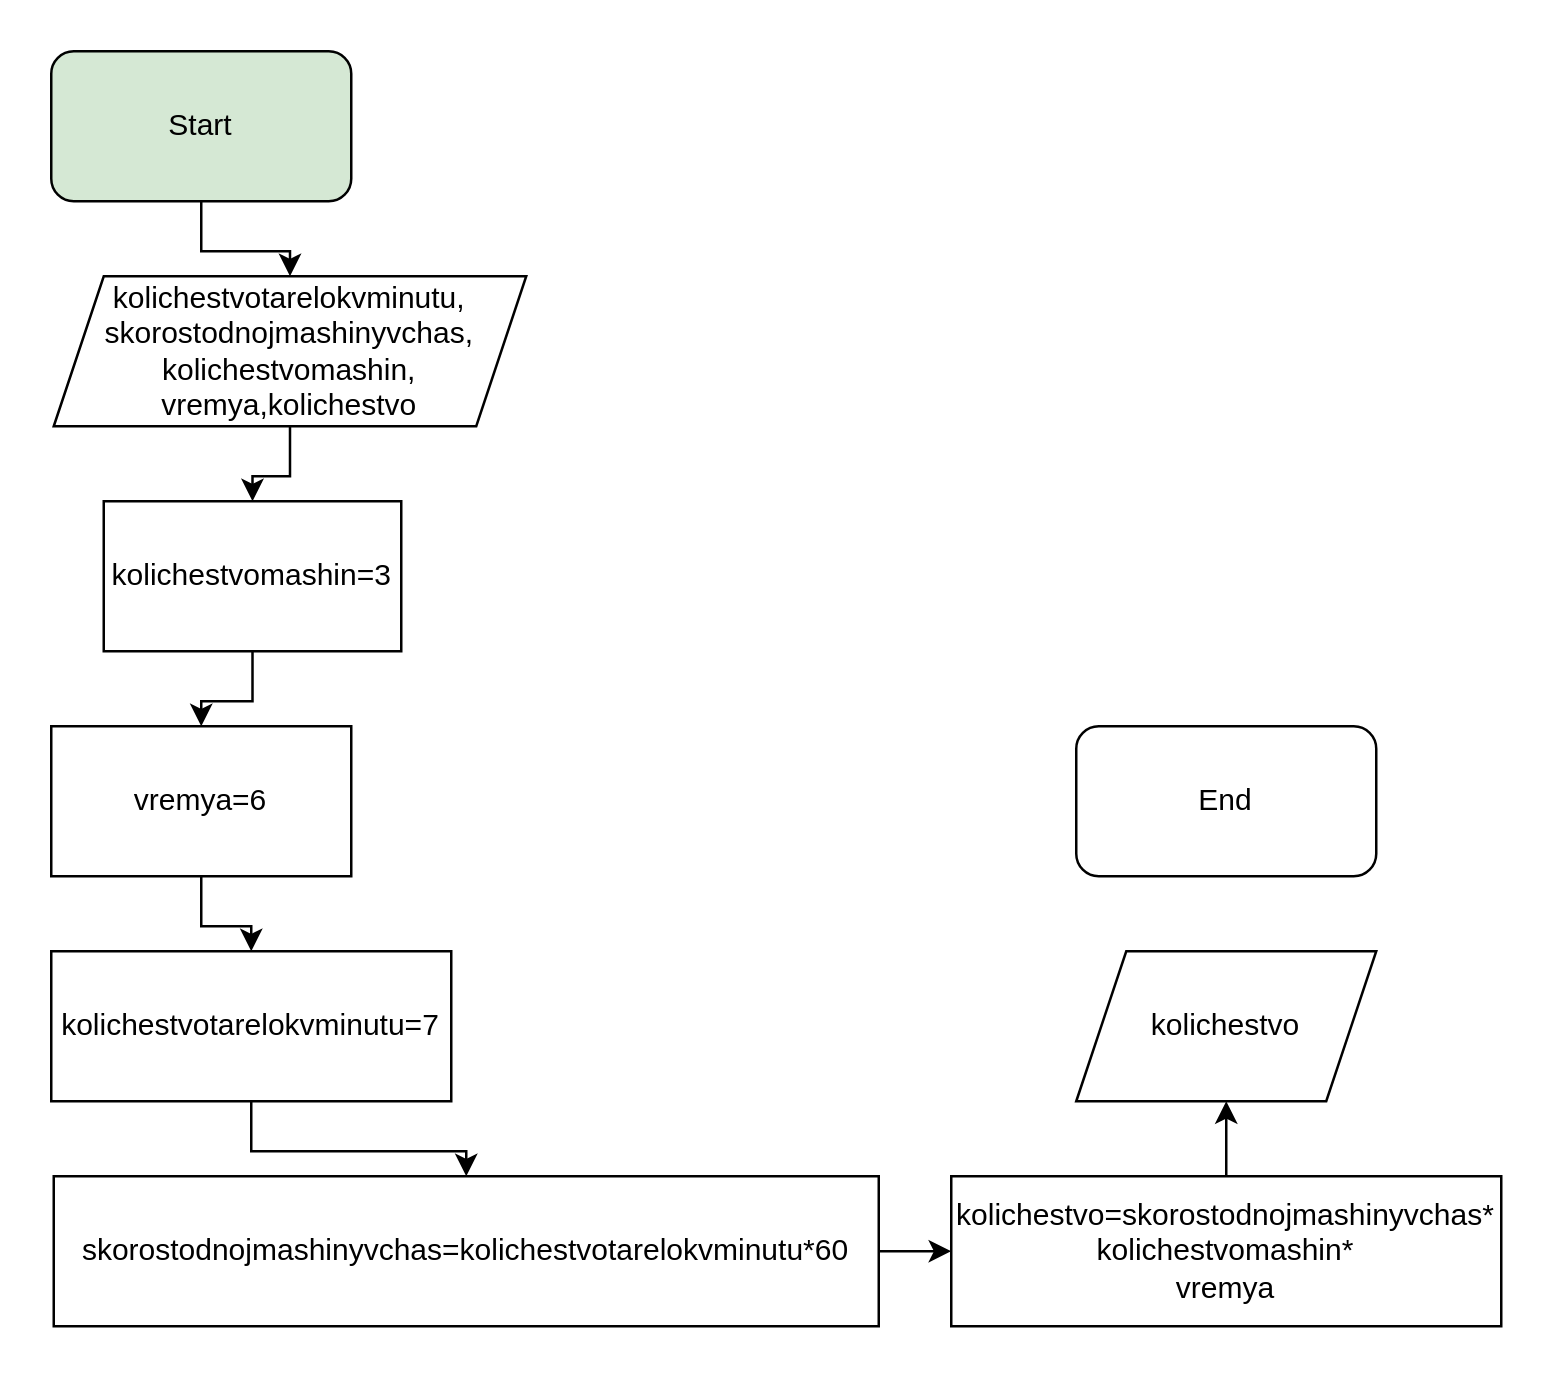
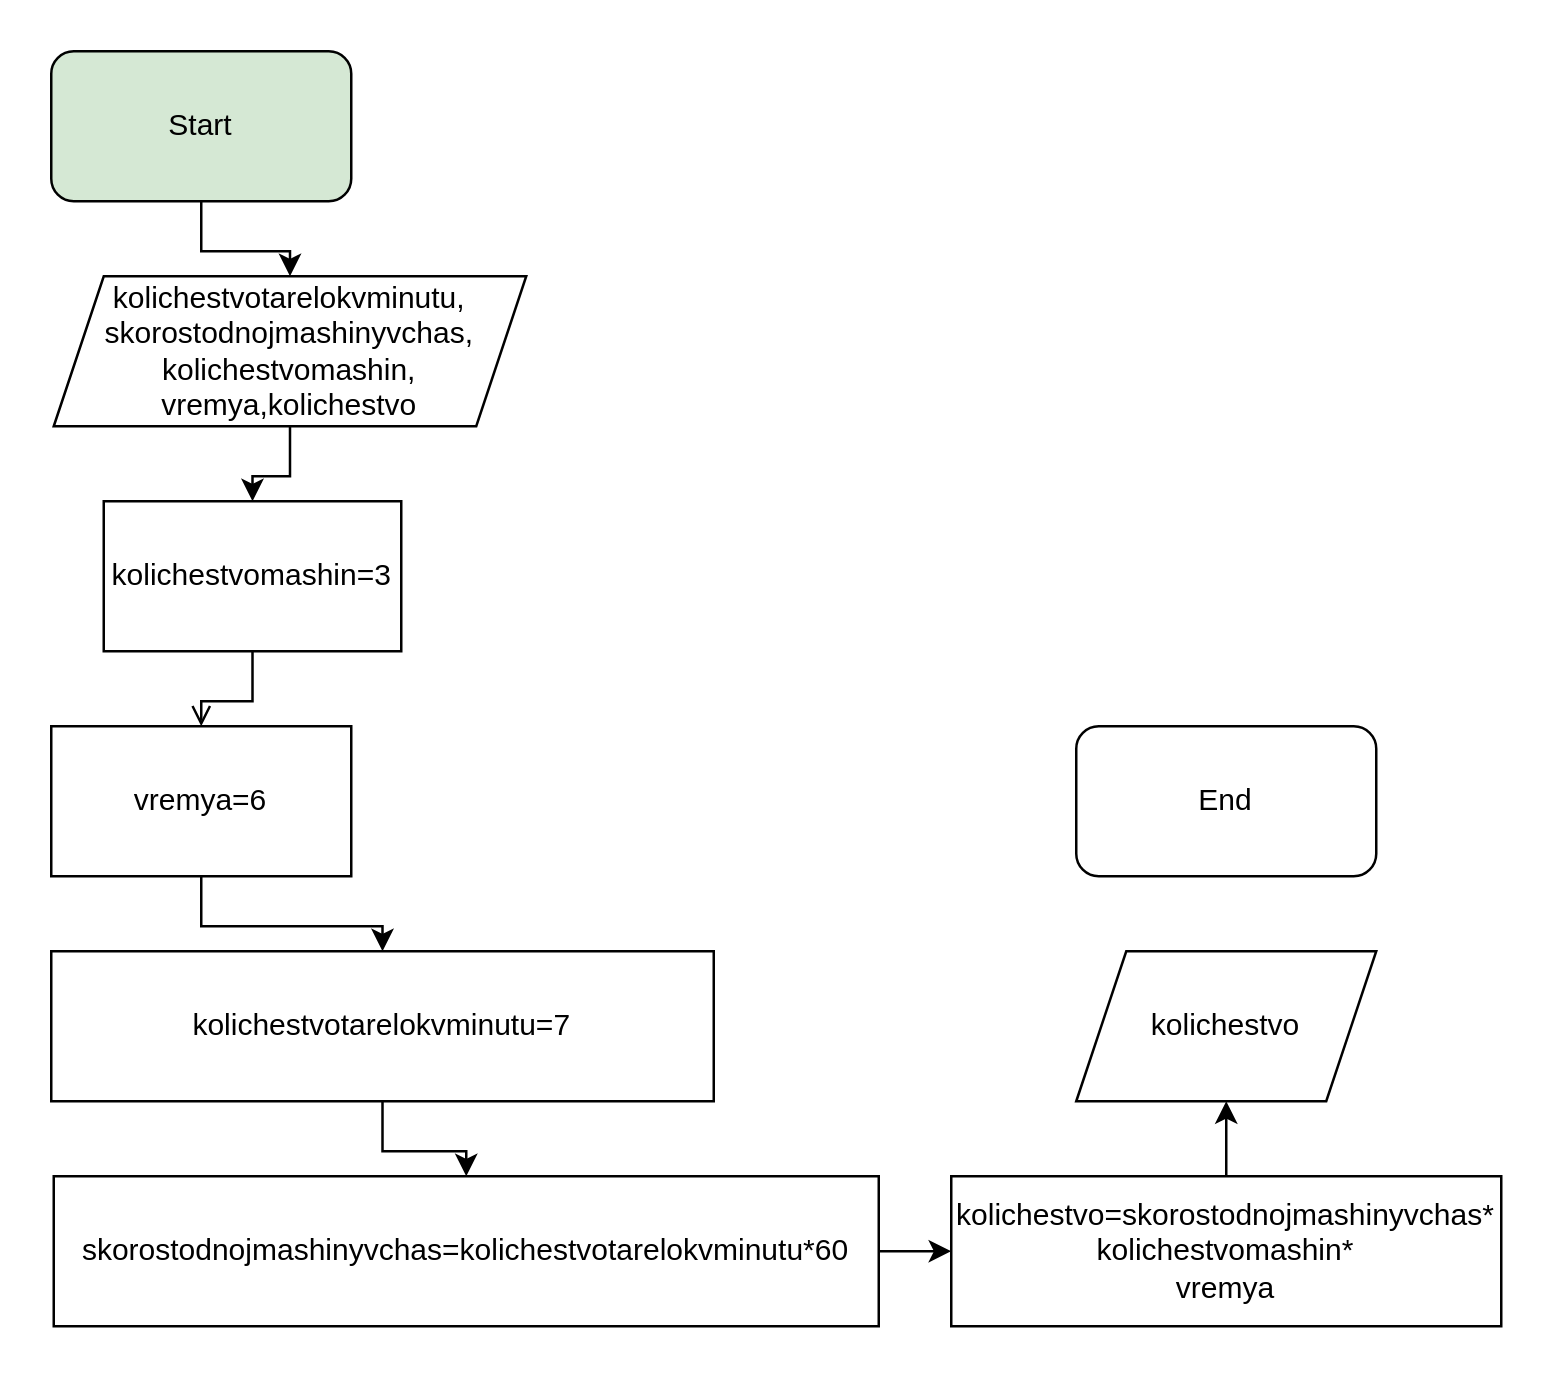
  <mxCell id="0" />
  <mxCell id="1" parent="0" />
  <mxCell id="2" value="" style="edgeStyle=orthogonalEdgeStyle;rounded=0;orthogonalLoop=1;jettySize=auto;html=1;" edge="1" parent="1" source="3" target="5"><mxGeometry relative="1" as="geometry" /></mxCell>
  <mxCell id="3" value="Start" style="rounded=1;whiteSpace=wrap;html=1;fillColor=#d5e8d4;" vertex="1" parent="1"><mxGeometry width="120" height="60" as="geometry" x="20" y="20" /></mxCell>
  <mxCell id="4" value="" style="edgeStyle=orthogonalEdgeStyle;rounded=0;orthogonalLoop=1;jettySize=auto;html=1;" edge="1" parent="1" source="5" target="7"><mxGeometry relative="1" as="geometry" /></mxCell>
  <mxCell id="5" value="kolichestvotarelokvminutu,&lt;br&gt;skorostodnojmashinyvchas,&lt;br&gt;kolichestvomashin,&lt;br&gt;vremya,kolichestvo" style="shape=parallelogram;perimeter=parallelogramPerimeter;whiteSpace=wrap;html=1;fixedSize=1;" vertex="1" parent="1"><mxGeometry x="21" y="110" width="189" height="60" as="geometry" /></mxCell>
- <mxCell id="6" value="" style="edgeStyle=orthogonalEdgeStyle;rounded=0;orthogonalLoop=1;jettySize=auto;html=1;" edge="1" parent="1" source="7" target="9"><mxGeometry relative="1" as="geometry" /></mxCell>
+ <mxCell id="6" value="" style="edgeStyle=orthogonalEdgeStyle;rounded=0;orthogonalLoop=1;jettySize=auto;html=1;endArrow=open;" edge="1" parent="1" source="7" target="9"><mxGeometry relative="1" as="geometry" /></mxCell>
  <mxCell id="7" value="kolichestvomashin=3" style="whiteSpace=wrap;html=1;" vertex="1" parent="1"><mxGeometry x="41" y="200" width="119" height="60" as="geometry" /></mxCell>
  <mxCell id="8" value="" style="edgeStyle=orthogonalEdgeStyle;rounded=0;orthogonalLoop=1;jettySize=auto;html=1;" edge="1" parent="1" source="9" target="11"><mxGeometry relative="1" as="geometry" /></mxCell>
  <mxCell id="9" value="vremya=6" style="whiteSpace=wrap;html=1;" vertex="1" parent="1"><mxGeometry y="290" width="120" height="60" as="geometry" x="20" /></mxCell>
  <mxCell id="10" value="" style="edgeStyle=orthogonalEdgeStyle;rounded=0;orthogonalLoop=1;jettySize=auto;html=1;" edge="1" parent="1" source="11" target="13"><mxGeometry relative="1" as="geometry" /></mxCell>
- <mxCell id="11" value="kolichestvotarelokvminutu=7" style="whiteSpace=wrap;html=1;" vertex="1" parent="1"><mxGeometry y="380" width="160" height="60" as="geometry" x="20" /></mxCell>
+ <mxCell id="11" value="kolichestvotarelokvminutu=7" style="whiteSpace=wrap;html=1;" vertex="1" parent="1"><mxGeometry x="20" y="380" width="265" height="60" as="geometry" /></mxCell>
  <mxCell id="12" value="" style="edgeStyle=orthogonalEdgeStyle;rounded=0;orthogonalLoop=1;jettySize=auto;html=1;" edge="1" parent="1" source="13" target="17"><mxGeometry relative="1" as="geometry" /></mxCell>
  <mxCell id="13" value="skorostodnojmashinyvchas=kolichestvotarelokvminutu*60" style="whiteSpace=wrap;html=1;" vertex="1" parent="1"><mxGeometry x="21" y="470" width="330" height="60" as="geometry" /></mxCell>
  <mxCell id="14" value="kolichestvo" style="shape=parallelogram;perimeter=parallelogramPerimeter;whiteSpace=wrap;html=1;fixedSize=1;" vertex="1" parent="1"><mxGeometry x="430" y="380" width="120" height="60" as="geometry" /></mxCell>
  <mxCell id="15" value="End" style="rounded=1;whiteSpace=wrap;html=1;" vertex="1" parent="1"><mxGeometry x="430" y="290" width="120" height="60" as="geometry" /></mxCell>
  <mxCell id="16" value="" style="edgeStyle=orthogonalEdgeStyle;rounded=0;orthogonalLoop=1;jettySize=auto;html=1;" edge="1" parent="1" source="17" target="14"><mxGeometry relative="1" as="geometry" /></mxCell>
  <mxCell id="17" value="kolichestvo=skorostodnojmashinyvchas*&lt;br&gt;kolichestvomashin*&lt;br&gt;vremya" style="rounded=0;whiteSpace=wrap;html=1;" vertex="1" parent="1"><mxGeometry x="380" y="470" width="220" height="60" as="geometry" /></mxCell>
